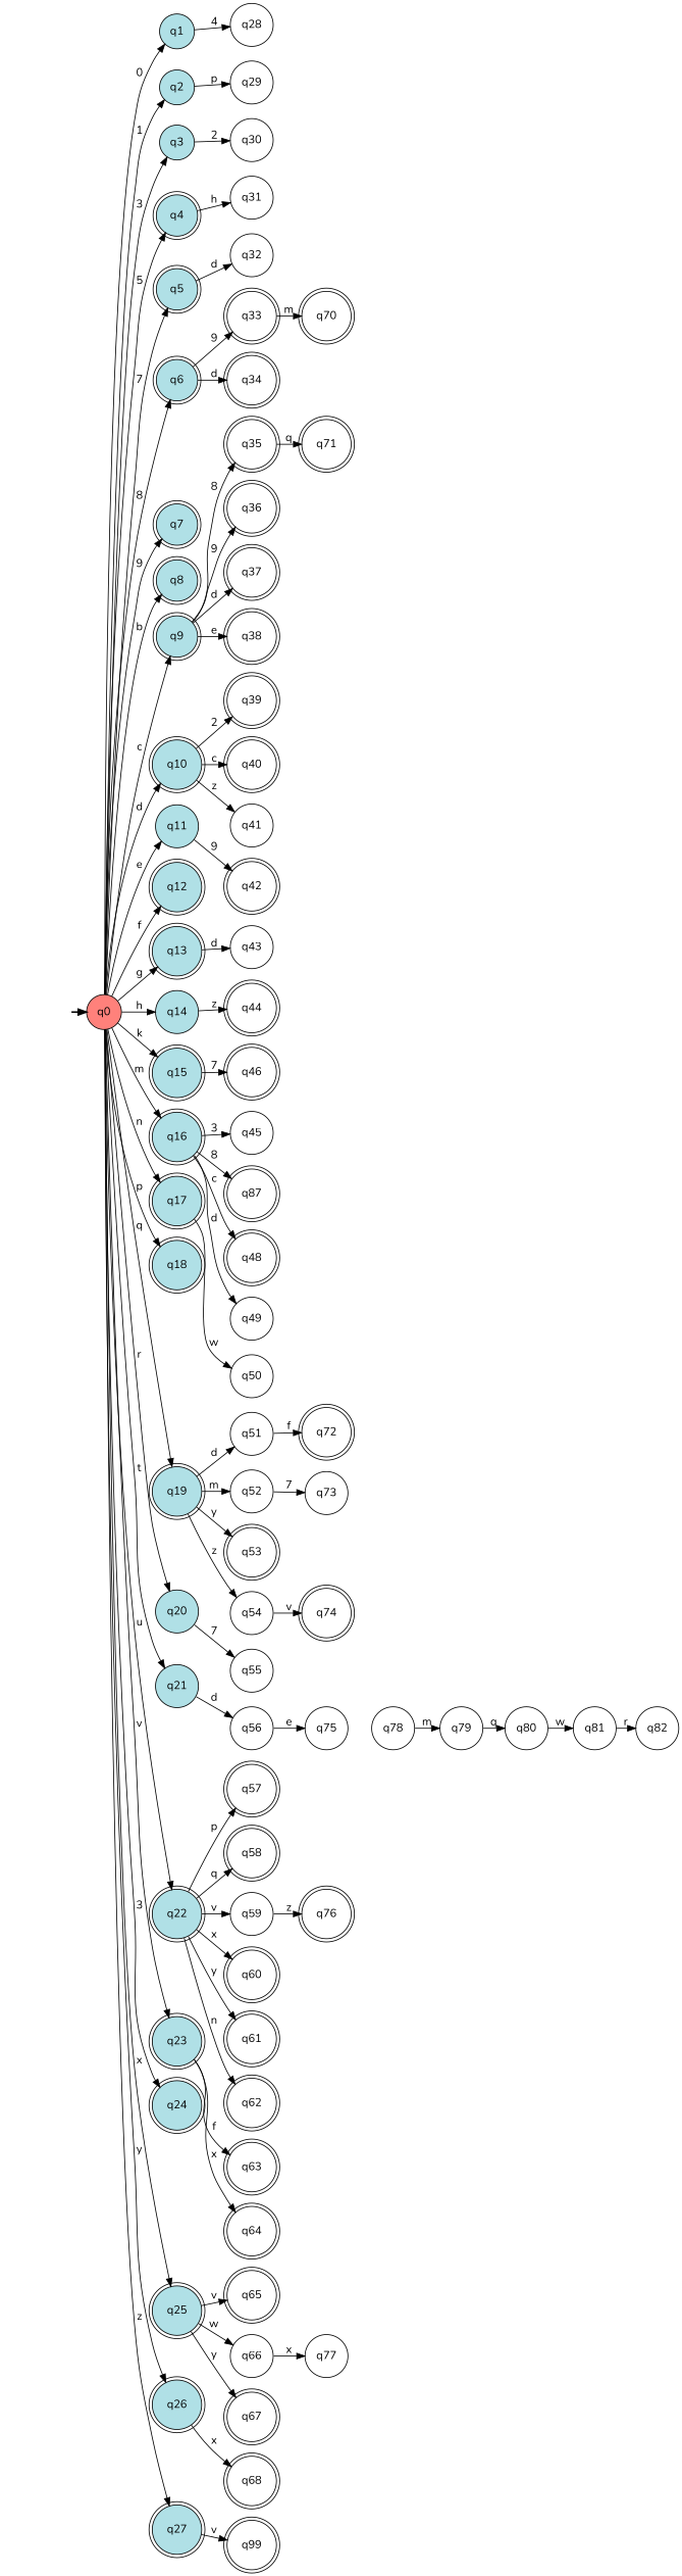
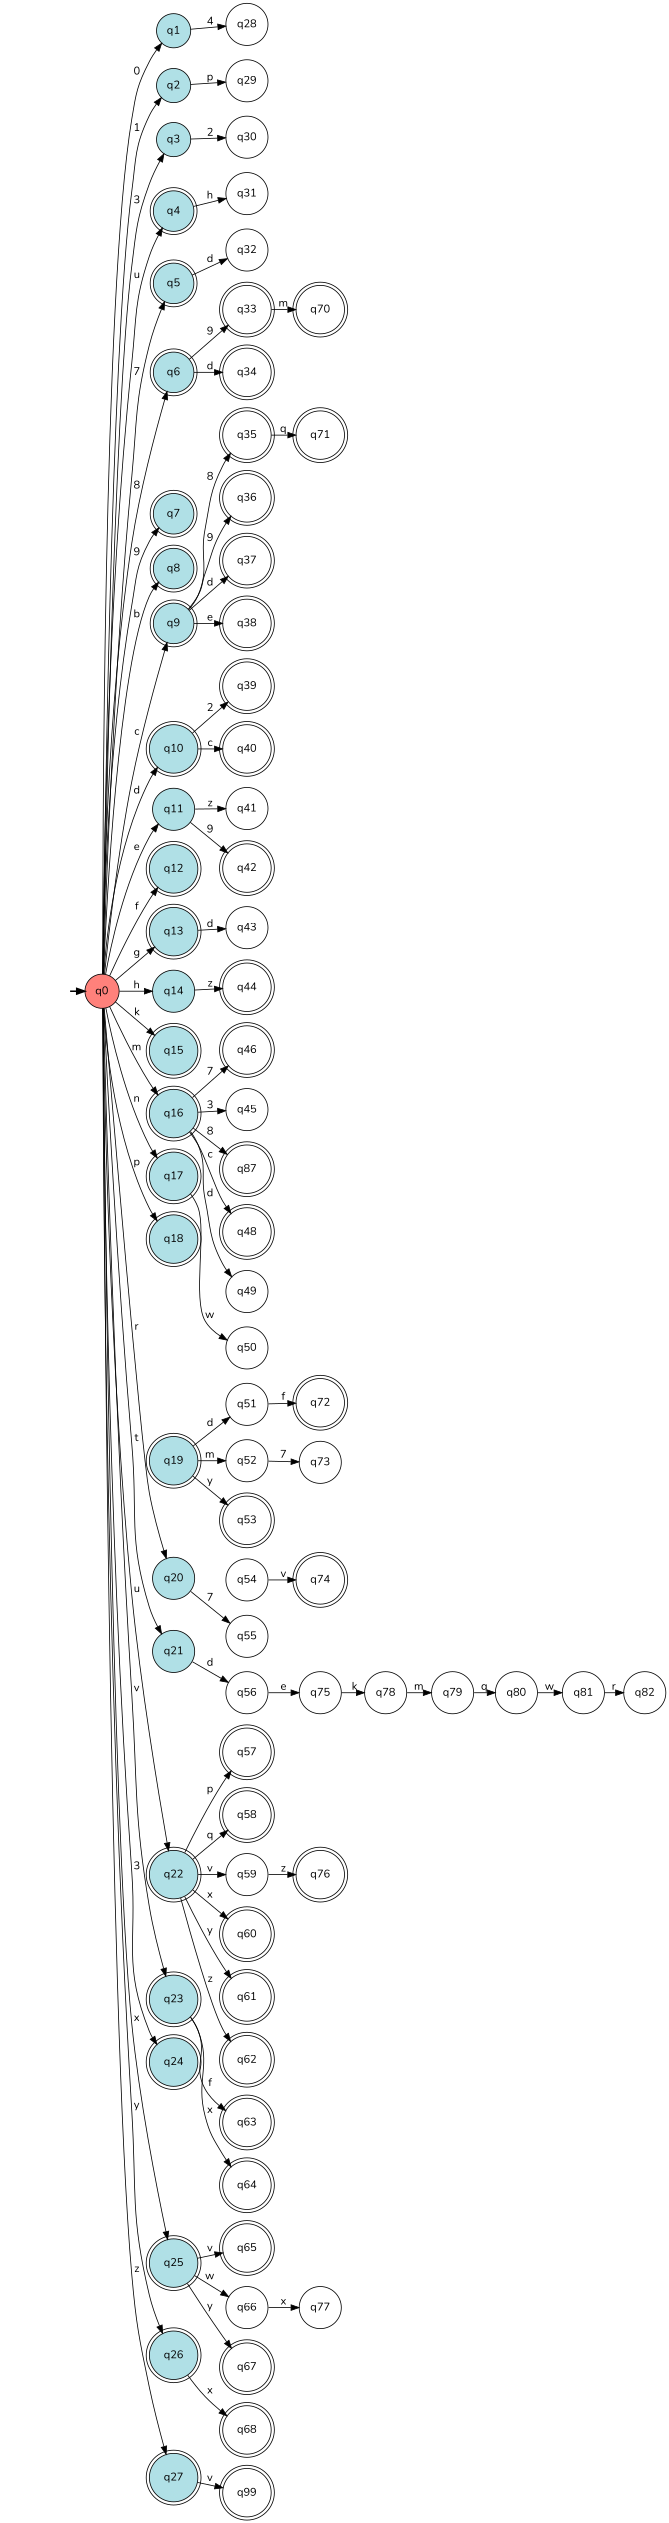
  digraph {
    fontname=Nunito
    rankdir=LR
    node [fontname=Nunito shape=doublecircle style="rounded,filled" color=black fillcolor=white]
    edge [fontname=Nunito]
    __start0 [height=0 shape=none style=invis width=0 color="" fillcolor=""]
    n2 [fillcolor="#ff817b" label=q0 shape=circle style=filled]
    n3 [fillcolor=powderblue label=q1 shape=circle style=filled]
    n4 [fillcolor=powderblue label=q2 shape=circle style=filled]
    n5 [fillcolor=powderblue label=q3 shape=circle style=filled]
    n6 [fillcolor=powderblue label=q4]
    n7 [fillcolor=powderblue label=q5]
    n8 [fillcolor=powderblue label=q6]
    n9 [fillcolor=powderblue label=q7]
    n10 [fillcolor=powderblue label=q8]
    n11 [fillcolor=powderblue label=q9]
    n12 [fillcolor=powderblue label=q10]
    n13 [fillcolor=powderblue label=q11 shape=circle style=filled]
    n14 [fillcolor=powderblue label=q12]
    n15 [fillcolor=powderblue label=q13]
    n16 [fillcolor=powderblue label=q14 shape=circle style=filled]
    n17 [fillcolor=powderblue label=q15]
    n18 [fillcolor=powderblue label=q16]
    n19 [fillcolor=powderblue label=q17]
    n20 [fillcolor=powderblue label=q18]
    n21 [fillcolor=powderblue label=q19]
    n22 [fillcolor=powderblue label=q20 shape=circle style=filled]
    n23 [fillcolor=powderblue label=q21 shape=circle style=filled]
    n24 [fillcolor=powderblue label=q22]
    n25 [fillcolor=powderblue label=q23]
    n26 [fillcolor=powderblue label=q24]
    n27 [fillcolor=powderblue label=q25]
    n28 [fillcolor=powderblue label=q26]
    n29 [fillcolor=powderblue label=q27]
    n30 [label=q28 shape=circle style=filled]
    n31 [label=q29 shape=circle style=filled]
    n32 [label=q30 shape=circle style=filled]
    n33 [label=q31 shape=circle style=filled]
    n34 [label=q32 shape=circle style=filled]
    n35 [label=q33]
    n36 [label=q34]
    n37 [label=q35]
    n38 [label=q36]
    n39 [label=q37]
    n40 [label=q38]
    n41 [label=q39]
    n42 [label=q40]
    n43 [label=q41 shape=circle style=filled]
    n44 [label=q42]
    n45 [label=q43 shape=circle style=filled]
    n46 [label=q44]
    n47 [label=q45 shape=circle style=filled]
    n48 [label=q46]
    n49 [label=q87]
    n50 [label=q48]
    n51 [label=q49 shape=circle style=filled]
    n52 [label=q50 shape=circle style=filled]
    n53 [label=q51 shape=circle style=filled]
    n54 [label=q52 shape=circle style=filled]
    n55 [label=q53]
    n56 [label=q54 shape=circle style=filled]
    n57 [label=q55 shape=circle style=filled]
    n58 [label=q56 shape=circle style=filled]
    n59 [label=q57]
    n60 [label=q58]
    n61 [label=q59 shape=circle style=filled]
    n62 [label=q60]
    n63 [label=q61]
    n64 [label=q62]
    n65 [label=q63]
    n66 [label=q64]
    n67 [label=q65]
    n68 [label=q66 shape=circle style=filled]
    n69 [label=q67]
    n70 [label=q68]
    n71 [label=q99]
    n72 [label=q70]
    n73 [label=q71]
    n74 [label=q72]
    n75 [label=q73 shape=circle style=filled]
    n76 [label=q74]
    n77 [label=q75 shape=circle style=filled]
    n78 [label=q76]
    n79 [label=q77 shape=circle style=filled]
    n80 [label=q78 shape=circle style=filled]
    n81 [label=q79 shape=circle style=filled]
    n82 [label=q80 shape=circle style=filled]
    n83 [label=q81 shape=circle style=filled]
    n84 [label=q82 shape=circle style=filled]
    subgraph cluster_1 {
      nodesep=0.15
      ranksep=0.15
      style=invis
      __start0
      n2
    }
    __start0 -> n2 [penwidth=2]
    n2 -> n3 [label=0]
    n2 -> n4 [label=1]
    n2 -> n5 [label=3]
-   n2 -> n6 [label=5]
+   n2 -> n6 [label=u]
    n2 -> n7 [label=7]
    n2 -> n8 [label=8]
    n2 -> n9 [label=9]
    n2 -> n10 [label=b]
    n2 -> n11 [label=c]
    n2 -> n12 [label=d]
    n2 -> n13 [label=e]
    n2 -> n14 [label=f]
    n2 -> n15 [label=g]
    n2 -> n16 [label=h]
    n2 -> n17 [label=k]
    n2 -> n18 [label=m]
    n2 -> n19 [label=n]
    n2 -> n20 [label=p]
-   n2 -> n21 [label=q]
    n2 -> n22 [label=r]
    n2 -> n23 [label=t]
    n2 -> n24 [label=u]
    n2 -> n25 [label=v]
    n2 -> n26 [label=3]
    n2 -> n27 [label=x]
    n2 -> n28 [label=y]
    n2 -> n29 [label=z]
    n3 -> n30 [label=4]
    n4 -> n31 [label=p]
    n5 -> n32 [label=2]
    n6 -> n33 [label=h]
    n7 -> n34 [label=d]
    n8 -> n35 [label=9]
    n8 -> n36 [label=d]
    n11 -> n37 [label=8]
    n11 -> n38 [label=9]
    n11 -> n39 [label=d]
    n11 -> n40 [label=e]
    n12 -> n41 [label=2]
    n12 -> n42 [label=c]
-   n12 -> n43 [label=z]
+   n13 -> n43 [label=z]
    n13 -> n44 [label=9]
    n15 -> n45 [label=d]
    n16 -> n46 [label=z]
    n18 -> n47 [label=3]
-   n17 -> n48 [label=7]
+   n18 -> n48 [label=7]
    n18 -> n49 [label=8]
    n18 -> n50 [label=c]
    n18 -> n51 [label=d]
    n19 -> n52 [label=w]
    n21 -> n53 [label=d]
    n21 -> n54 [label=m]
    n21 -> n55 [label=y]
-   n21 -> n56 [label=z]
    n22 -> n57 [label=7]
    n23 -> n58 [label=d]
    n24 -> n59 [label=p]
    n24 -> n60 [label=q]
    n24 -> n61 [label=v]
    n24 -> n62 [label=x]
    n24 -> n63 [label=y]
-   n24 -> n64 [label=n]
+   n24 -> n64 [label=z]
    n25 -> n65 [label=f]
    n25 -> n66 [label=x]
    n27 -> n67 [label=v]
    n27 -> n68 [label=w]
    n27 -> n69 [label=y]
    n28 -> n70 [label=x]
    n29 -> n71 [label=v]
    n35 -> n72 [label=m]
    n37 -> n73 [label=q]
    n53 -> n74 [label=f]
    n54 -> n75 [label=7]
    n56 -> n76 [label=v]
    n58 -> n77 [label=e]
    n61 -> n78 [label=z]
    n68 -> n79 [label=x]
+   n77 -> n80 [label=k]
    n80 -> n81 [label=m]
    n81 -> n82 [label=q]
    n82 -> n83 [label=w]
    n83 -> n84 [label=r]
  }
